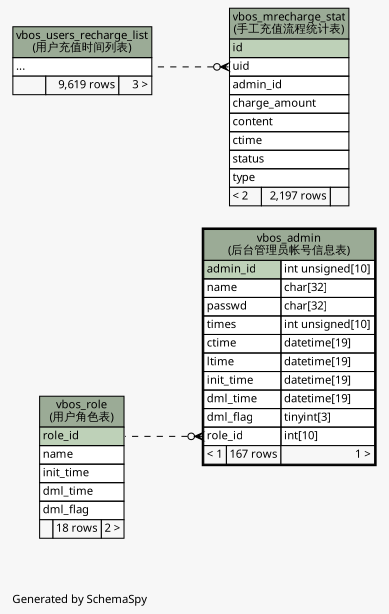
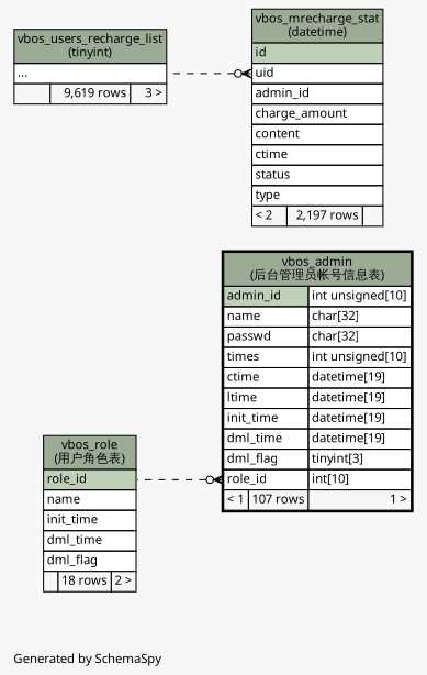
  digraph {
    bgcolor="#f7f7f7"
    fontname="Microsoft YaHei"
    fontsize=11
    label="\nGenerated by SchemaSpy"
    labeljust=l
    nodesep=0.18
    rankdir=RL
    ranksep=0.46
    node [fontname="Microsoft YaHei" fontsize=11 shape=plaintext]
    edge [arrowhead=none arrowsize=0.8 arrowtail=crowodot dir=back style=dashed]
-   n1 [label=<     <TABLE BORDER="2" CELLBORDER="1" CELLSPACING="0" BGCOLOR="#ffffff">       <TR><TD COLSPAN="3" BGCOLOR="#9bab96" ALIGN="CENTER">vbos_admin<br/>(后台管理员帐号信息表)</TD></TR>       <TR><TD PORT="admin_id" COLSPAN="2" BGCOLOR="#bed1b8" ALIGN="LEFT">admin_id</TD><TD PORT="admin_id.type" ALIGN="LEFT">int unsigned[10]</TD></TR>       <TR><TD PORT="name" COLSPAN="2" ALIGN="LEFT">name</TD><TD PORT="name.type" ALIGN="LEFT">char[32]</TD></TR>       <TR><TD PORT="passwd" COLSPAN="2" ALIGN="LEFT">passwd</TD><TD PORT="passwd.type" ALIGN="LEFT">char[32]</TD></TR>       <TR><TD PORT="times" COLSPAN="2" ALIGN="LEFT">times</TD><TD PORT="times.type" ALIGN="LEFT">int unsigned[10]</TD></TR>       <TR><TD PORT="ctime" COLSPAN="2" ALIGN="LEFT">ctime</TD><TD PORT="ctime.type" ALIGN="LEFT">datetime[19]</TD></TR>       <TR><TD PORT="ltime" COLSPAN="2" ALIGN="LEFT">ltime</TD><TD PORT="ltime.type" ALIGN="LEFT">datetime[19]</TD></TR>       <TR><TD PORT="init_time" COLSPAN="2" ALIGN="LEFT">init_time</TD><TD PORT="init_time.type" ALIGN="LEFT">datetime[19]</TD></TR>       <TR><TD PORT="dml_time" COLSPAN="2" ALIGN="LEFT">dml_time</TD><TD PORT="dml_time.type" ALIGN="LEFT">datetime[19]</TD></TR>       <TR><TD PORT="dml_flag" COLSPAN="2" ALIGN="LEFT">dml_flag</TD><TD PORT="dml_flag.type" ALIGN="LEFT">tinyint[3]</TD></TR>       <TR><TD PORT="role_id" COLSPAN="2" ALIGN="LEFT">role_id</TD><TD PORT="role_id.type" ALIGN="LEFT">int[10]</TD></TR>       <TR><TD ALIGN="LEFT" BGCOLOR="#f7f7f7">&lt; 1</TD><TD ALIGN="RIGHT" BGCOLOR="#f7f7f7">167 rows</TD><TD ALIGN="RIGHT" BGCOLOR="#f7f7f7">1 &gt;</TD></TR>     </TABLE>>]
+   n1 [label=<     <TABLE BORDER="2" CELLBORDER="1" CELLSPACING="0" BGCOLOR="#ffffff">       <TR><TD COLSPAN="3" BGCOLOR="#9bab96" ALIGN="CENTER">vbos_admin<br/>(后台管理员帐号信息表)</TD></TR>       <TR><TD PORT="admin_id" COLSPAN="2" BGCOLOR="#bed1b8" ALIGN="LEFT">admin_id</TD><TD PORT="admin_id.type" ALIGN="LEFT">int unsigned[10]</TD></TR>       <TR><TD PORT="name" COLSPAN="2" ALIGN="LEFT">name</TD><TD PORT="name.type" ALIGN="LEFT">char[32]</TD></TR>       <TR><TD PORT="passwd" COLSPAN="2" ALIGN="LEFT">passwd</TD><TD PORT="passwd.type" ALIGN="LEFT">char[32]</TD></TR>       <TR><TD PORT="times" COLSPAN="2" ALIGN="LEFT">times</TD><TD PORT="times.type" ALIGN="LEFT">int unsigned[10]</TD></TR>       <TR><TD PORT="ctime" COLSPAN="2" ALIGN="LEFT">ctime</TD><TD PORT="ctime.type" ALIGN="LEFT">datetime[19]</TD></TR>       <TR><TD PORT="ltime" COLSPAN="2" ALIGN="LEFT">ltime</TD><TD PORT="ltime.type" ALIGN="LEFT">datetime[19]</TD></TR>       <TR><TD PORT="init_time" COLSPAN="2" ALIGN="LEFT">init_time</TD><TD PORT="init_time.type" ALIGN="LEFT">datetime[19]</TD></TR>       <TR><TD PORT="dml_time" COLSPAN="2" ALIGN="LEFT">dml_time</TD><TD PORT="dml_time.type" ALIGN="LEFT">datetime[19]</TD></TR>       <TR><TD PORT="dml_flag" COLSPAN="2" ALIGN="LEFT">dml_flag</TD><TD PORT="dml_flag.type" ALIGN="LEFT">tinyint[3]</TD></TR>       <TR><TD PORT="role_id" COLSPAN="2" ALIGN="LEFT">role_id</TD><TD PORT="role_id.type" ALIGN="LEFT">int[10]</TD></TR>       <TR><TD ALIGN="LEFT" BGCOLOR="#f7f7f7">&lt; 1</TD><TD ALIGN="RIGHT" BGCOLOR="#f7f7f7">107 rows</TD><TD ALIGN="RIGHT" BGCOLOR="#f7f7f7">1 &gt;</TD></TR>     </TABLE>>]
    n2 [label=<     <TABLE BORDER="0" CELLBORDER="1" CELLSPACING="0" BGCOLOR="#ffffff">       <TR><TD COLSPAN="3" BGCOLOR="#9bab96" ALIGN="CENTER">vbos_role<br/>(用户角色表)</TD></TR>       <TR><TD PORT="role_id" COLSPAN="3" BGCOLOR="#bed1b8" ALIGN="LEFT">role_id</TD></TR>       <TR><TD PORT="name" COLSPAN="3" ALIGN="LEFT">name</TD></TR>       <TR><TD PORT="init_time" COLSPAN="3" ALIGN="LEFT">init_time</TD></TR>       <TR><TD PORT="dml_time" COLSPAN="3" ALIGN="LEFT">dml_time</TD></TR>       <TR><TD PORT="dml_flag" COLSPAN="3" ALIGN="LEFT">dml_flag</TD></TR>       <TR><TD ALIGN="LEFT" BGCOLOR="#f7f7f7">  </TD><TD ALIGN="RIGHT" BGCOLOR="#f7f7f7">18 rows</TD><TD ALIGN="RIGHT" BGCOLOR="#f7f7f7">2 &gt;</TD></TR>     </TABLE>>]
-   n3 [label=<     <TABLE BORDER="0" CELLBORDER="1" CELLSPACING="0" BGCOLOR="#ffffff">       <TR><TD COLSPAN="3" BGCOLOR="#9bab96" ALIGN="CENTER">vbos_mrecharge_stat<br/>(手工充值流程统计表)</TD></TR>       <TR><TD PORT="id" COLSPAN="3" BGCOLOR="#bed1b8" ALIGN="LEFT">id</TD></TR>       <TR><TD PORT="uid" COLSPAN="3" ALIGN="LEFT">uid</TD></TR>       <TR><TD PORT="admin_id" COLSPAN="3" ALIGN="LEFT">admin_id</TD></TR>       <TR><TD PORT="charge_amount" COLSPAN="3" ALIGN="LEFT">charge_amount</TD></TR>       <TR><TD PORT="content" COLSPAN="3" ALIGN="LEFT">content</TD></TR>       <TR><TD PORT="ctime" COLSPAN="3" ALIGN="LEFT">ctime</TD></TR>       <TR><TD PORT="status" COLSPAN="3" ALIGN="LEFT">status</TD></TR>       <TR><TD PORT="type" COLSPAN="3" ALIGN="LEFT">type</TD></TR>       <TR><TD ALIGN="LEFT" BGCOLOR="#f7f7f7">&lt; 2</TD><TD ALIGN="RIGHT" BGCOLOR="#f7f7f7">2,197 rows</TD><TD ALIGN="RIGHT" BGCOLOR="#f7f7f7">  </TD></TR>     </TABLE>>]
-   n4 [label=<     <TABLE BORDER="0" CELLBORDER="1" CELLSPACING="0" BGCOLOR="#ffffff">       <TR><TD COLSPAN="3" BGCOLOR="#9bab96" ALIGN="CENTER">vbos_users_recharge_list<br/>(用户充值时间列表)</TD></TR>       <TR><TD PORT="elipses" COLSPAN="3" ALIGN="LEFT">...</TD></TR>       <TR><TD ALIGN="LEFT" BGCOLOR="#f7f7f7">  </TD><TD ALIGN="RIGHT" BGCOLOR="#f7f7f7">9,619 rows</TD><TD ALIGN="RIGHT" BGCOLOR="#f7f7f7">3 &gt;</TD></TR>     </TABLE>>]
+   n3 [label=<     <TABLE BORDER="0" CELLBORDER="1" CELLSPACING="0" BGCOLOR="#ffffff">       <TR><TD COLSPAN="3" BGCOLOR="#9bab96" ALIGN="CENTER">vbos_mrecharge_stat<br/>(datetime)</TD></TR>       <TR><TD PORT="id" COLSPAN="3" BGCOLOR="#bed1b8" ALIGN="LEFT">id</TD></TR>       <TR><TD PORT="uid" COLSPAN="3" ALIGN="LEFT">uid</TD></TR>       <TR><TD PORT="admin_id" COLSPAN="3" ALIGN="LEFT">admin_id</TD></TR>       <TR><TD PORT="charge_amount" COLSPAN="3" ALIGN="LEFT">charge_amount</TD></TR>       <TR><TD PORT="content" COLSPAN="3" ALIGN="LEFT">content</TD></TR>       <TR><TD PORT="ctime" COLSPAN="3" ALIGN="LEFT">ctime</TD></TR>       <TR><TD PORT="status" COLSPAN="3" ALIGN="LEFT">status</TD></TR>       <TR><TD PORT="type" COLSPAN="3" ALIGN="LEFT">type</TD></TR>       <TR><TD ALIGN="LEFT" BGCOLOR="#f7f7f7">&lt; 2</TD><TD ALIGN="RIGHT" BGCOLOR="#f7f7f7">2,197 rows</TD><TD ALIGN="RIGHT" BGCOLOR="#f7f7f7">  </TD></TR>     </TABLE>>]
+   n4 [label=<     <TABLE BORDER="0" CELLBORDER="1" CELLSPACING="0" BGCOLOR="#ffffff">       <TR><TD COLSPAN="3" BGCOLOR="#9bab96" ALIGN="CENTER">vbos_users_recharge_list<br/>(tinyint)</TD></TR>       <TR><TD PORT="elipses" COLSPAN="3" ALIGN="LEFT">...</TD></TR>       <TR><TD ALIGN="LEFT" BGCOLOR="#f7f7f7">  </TD><TD ALIGN="RIGHT" BGCOLOR="#f7f7f7">9,619 rows</TD><TD ALIGN="RIGHT" BGCOLOR="#f7f7f7">3 &gt;</TD></TR>     </TABLE>>]
    n1 -> n2 [headport="role_id:e" tailport="role_id:w"]
    n3 -> n4 [headport="elipses:e" tailport="uid:w"]
  }
